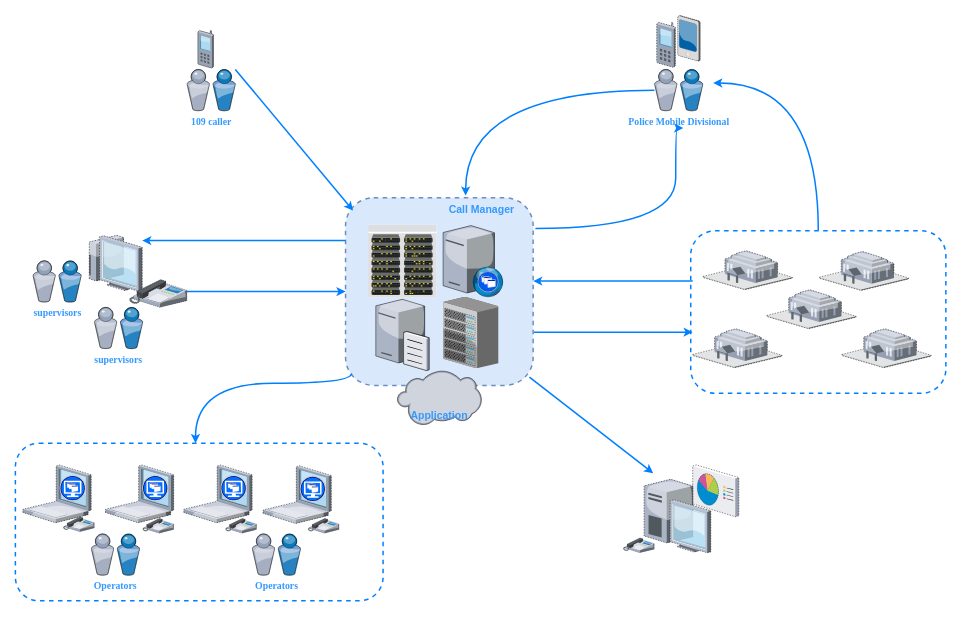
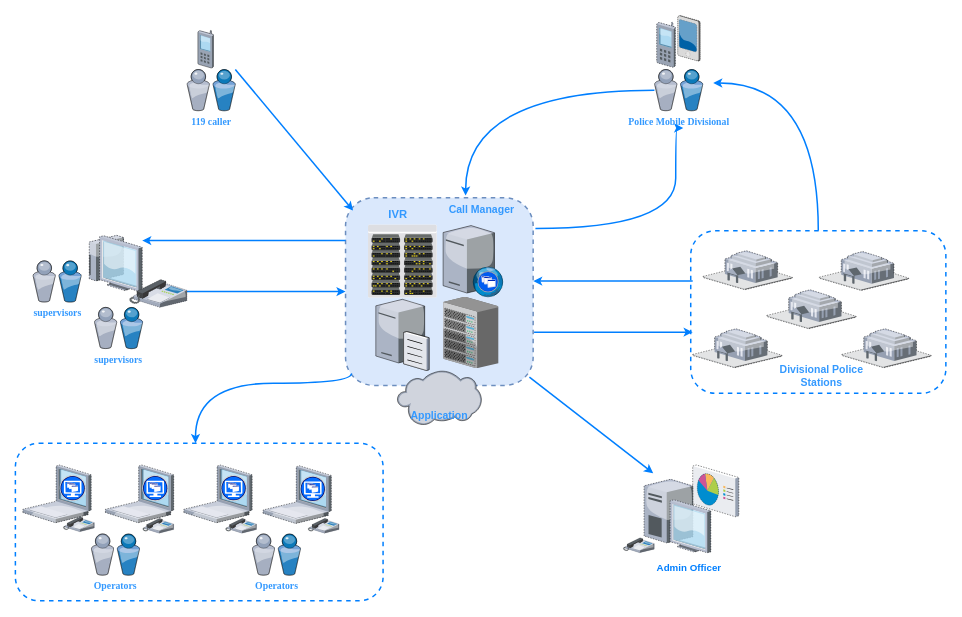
  <mxCell id="0" />
  <mxCell id="1" parent="0" />
  <mxCell id="2" value="" style="whiteSpace=wrap;html=1;aspect=fixed;dashed=1;strokeWidth=2;fillColor=#dae8fc;strokeColor=#6c8ebf;rounded=1;" vertex="1" parent="1"><mxGeometry x="460" y="263" width="250" height="250" as="geometry" /></mxCell>
  <mxCell id="3" value="" style="rounded=1;whiteSpace=wrap;html=1;dashed=1;strokeWidth=2;strokeColor=#007FFF;" vertex="1" parent="1"><mxGeometry x="20" y="590" width="490" height="210" as="geometry" /></mxCell>
  <mxCell id="4" style="edgeStyle=orthogonalEdgeStyle;curved=1;sketch=0;orthogonalLoop=1;jettySize=auto;html=1;strokeColor=#007FFF;strokeWidth=2;" edge="1" parent="1" source="5"><mxGeometry relative="1" as="geometry"><mxPoint x="950" y="110" as="targetPoint" /><Array as="points"><mxPoint x="1090" y="110" /></Array></mxGeometry></mxCell>
  <mxCell id="5" value="" style="rounded=1;whiteSpace=wrap;html=1;dashed=1;strokeWidth=2;strokeColor=#007FFF;" vertex="1" parent="1"><mxGeometry x="920" y="307" width="340" height="216.5" as="geometry" /></mxCell>
  <mxCell id="6" style="edgeStyle=orthogonalEdgeStyle;orthogonalLoop=1;jettySize=auto;html=1;curved=1;strokeWidth=2;exitX=1.012;exitY=0.164;exitDx=0;exitDy=0;exitPerimeter=0;strokeColor=#007FFF;" edge="1" parent="1" source="2"><mxGeometry relative="1" as="geometry"><mxPoint x="910" y="170" as="targetPoint" /><Array as="points"><mxPoint x="900" y="304" /><mxPoint x="900" y="170" /></Array></mxGeometry></mxCell>
  <mxCell id="7" style="edgeStyle=orthogonalEdgeStyle;curved=1;orthogonalLoop=1;jettySize=auto;html=1;strokeWidth=2;strokeColor=#007FFF;" edge="1" parent="1" source="2" target="30"><mxGeometry relative="1" as="geometry"><Array as="points"><mxPoint x="290" y="320" /><mxPoint x="290" y="320" /></Array></mxGeometry></mxCell>
  <mxCell id="8" style="edgeStyle=orthogonalEdgeStyle;curved=1;orthogonalLoop=1;jettySize=auto;html=1;strokeWidth=2;strokeColor=#007FFF;exitX=0.032;exitY=0.936;exitDx=0;exitDy=0;exitPerimeter=0;" edge="1" parent="1" source="2"><mxGeometry relative="1" as="geometry"><mxPoint x="260" y="590" as="targetPoint" /><Array as="points"><mxPoint x="468" y="510" /><mxPoint x="260" y="510" /></Array></mxGeometry></mxCell>
  <mxCell id="9" value="" style="verticalLabelPosition=bottom;aspect=fixed;html=1;verticalAlign=top;strokeColor=none;shape=mxgraph.citrix.file_server;rounded=0;shadow=0;comic=0;fontFamily=Verdana;" parent="1" vertex="1"><mxGeometry x="500.31" y="396" width="71" height="97" as="geometry" /></mxCell>
  <mxCell id="10" value="&lt;font color=&quot;#3399ff&quot; style=&quot;font-size: 13px&quot;&gt;&lt;b&gt;Operators&lt;/b&gt;&lt;/font&gt;" style="verticalLabelPosition=bottom;aspect=fixed;html=1;verticalAlign=top;strokeColor=none;shape=mxgraph.citrix.users;rounded=0;shadow=0;comic=0;fontFamily=Verdana;" parent="1" vertex="1"><mxGeometry x="121" y="711" width="64.5" height="55" as="geometry" /></mxCell>
  <mxCell id="11" value="&lt;font color=&quot;#3399ff&quot; size=&quot;1&quot;&gt;&lt;b style=&quot;font-size: 13px&quot;&gt;supervisors&lt;/b&gt;&lt;/font&gt;" style="verticalLabelPosition=bottom;aspect=fixed;html=1;verticalAlign=top;strokeColor=none;shape=mxgraph.citrix.users;rounded=0;shadow=0;comic=0;fontFamily=Verdana;" parent="1" vertex="1"><mxGeometry x="43.25" y="347" width="64.5" height="55" as="geometry" /></mxCell>
  <mxCell id="12" value="" style="verticalLabelPosition=bottom;aspect=fixed;html=1;verticalAlign=top;strokeColor=none;align=center;outlineConnect=0;shape=mxgraph.citrix.cell_phone;" vertex="1" parent="1"><mxGeometry x="263.08" y="40" width="20.83" height="50" as="geometry" /></mxCell>
  <mxCell id="13" value="" style="verticalLabelPosition=bottom;aspect=fixed;html=1;verticalAlign=top;strokeColor=none;align=center;outlineConnect=0;shape=mxgraph.citrix.datacenter;" vertex="1" parent="1"><mxGeometry x="490" y="299" width="91.61" height="97" as="geometry" /></mxCell>
  <mxCell id="14" value="" style="verticalLabelPosition=bottom;aspect=fixed;html=1;verticalAlign=top;strokeColor=none;align=center;outlineConnect=0;shape=mxgraph.citrix.xenapp_web;" vertex="1" parent="1"><mxGeometry x="590" y="300" width="80.22" height="95" as="geometry" /></mxCell>
  <mxCell id="15" value="&lt;font color=&quot;#3399ff&quot; style=&quot;font-size: 14px&quot;&gt;&lt;b&gt;Call Manager&lt;/b&gt;&lt;/font&gt;" style="text;html=1;strokeColor=none;fillColor=none;align=center;verticalAlign=middle;whiteSpace=wrap;rounded=0;" vertex="1" parent="1"><mxGeometry x="592.72" y="268.5" width="97.28" height="20" as="geometry" /></mxCell>
+ <mxCell id="16" value="&lt;b&gt;&lt;font style=&quot;font-size: 15px&quot; color=&quot;#3399ff&quot;&gt;IVR&lt;/font&gt;&lt;/b&gt;" style="text;html=1;strokeColor=none;fillColor=none;align=center;verticalAlign=middle;whiteSpace=wrap;rounded=0;" vertex="1" parent="1"><mxGeometry x="510" y="273.5" width="40" height="20" as="geometry" /></mxCell>
  <mxCell id="17" value="" style="verticalLabelPosition=bottom;aspect=fixed;html=1;verticalAlign=top;strokeColor=none;align=center;outlineConnect=0;shape=mxgraph.citrix.cloud;" vertex="1" parent="1"><mxGeometry x="528.75" y="493" width="112.5" height="73.42" as="geometry" /></mxCell>
  <mxCell id="18" value="&lt;b&gt;&lt;font style=&quot;font-size: 14px&quot; color=&quot;#3399ff&quot;&gt;Application&lt;/font&gt;&lt;/b&gt;" style="text;html=1;strokeColor=none;fillColor=none;align=center;verticalAlign=middle;whiteSpace=wrap;rounded=0;" vertex="1" parent="1"><mxGeometry x="565" y="543" width="40" height="20" as="geometry" /></mxCell>
- <mxCell id="19" value="&lt;font color=&quot;#3399ff&quot;&gt;&lt;span style=&quot;font-size: 13px&quot;&gt;&lt;b&gt;109 caller&lt;/b&gt;&lt;/span&gt;&lt;/font&gt;" style="verticalLabelPosition=bottom;aspect=fixed;html=1;verticalAlign=top;strokeColor=none;shape=mxgraph.citrix.users;rounded=0;shadow=0;comic=0;fontFamily=Verdana;" vertex="1" parent="1"><mxGeometry x="248.58" y="92" width="64.5" height="55" as="geometry" /></mxCell>
+ <mxCell id="19" value="&lt;font color=&quot;#3399ff&quot;&gt;&lt;span style=&quot;font-size: 13px&quot;&gt;&lt;b&gt;119 caller&lt;/b&gt;&lt;/span&gt;&lt;/font&gt;" style="verticalLabelPosition=bottom;aspect=fixed;html=1;verticalAlign=top;strokeColor=none;shape=mxgraph.citrix.users;rounded=0;shadow=0;comic=0;fontFamily=Verdana;" vertex="1" parent="1"><mxGeometry x="248.58" y="92" width="64.5" height="55" as="geometry" /></mxCell>
  <mxCell id="20" value="" style="verticalLabelPosition=bottom;aspect=fixed;html=1;verticalAlign=top;strokeColor=none;align=center;outlineConnect=0;shape=mxgraph.citrix.xenclient;dashed=1;" vertex="1" parent="1"><mxGeometry x="30" y="619" width="91" height="77" as="geometry" /></mxCell>
  <mxCell id="21" value="" style="verticalLabelPosition=bottom;aspect=fixed;html=1;verticalAlign=top;strokeColor=none;align=center;outlineConnect=0;shape=mxgraph.citrix.xenclient;dashed=1;" vertex="1" parent="1"><mxGeometry x="140" y="619" width="91" height="77" as="geometry" /></mxCell>
  <mxCell id="22" value="" style="verticalLabelPosition=bottom;aspect=fixed;html=1;verticalAlign=top;strokeColor=none;align=center;outlineConnect=0;shape=mxgraph.citrix.xenclient;dashed=1;" vertex="1" parent="1"><mxGeometry x="244.5" y="619" width="91" height="77" as="geometry" /></mxCell>
  <mxCell id="23" value="" style="verticalLabelPosition=bottom;aspect=fixed;html=1;verticalAlign=top;strokeColor=none;align=center;outlineConnect=0;shape=mxgraph.citrix.xenclient;dashed=1;" vertex="1" parent="1"><mxGeometry x="350" y="620" width="91" height="77" as="geometry" /></mxCell>
  <mxCell id="24" value="&lt;font color=&quot;#3399ff&quot; size=&quot;1&quot;&gt;&lt;b style=&quot;font-size: 13px&quot;&gt;Operators&lt;/b&gt;&lt;/font&gt;" style="verticalLabelPosition=bottom;aspect=fixed;html=1;verticalAlign=top;strokeColor=none;shape=mxgraph.citrix.users;rounded=0;shadow=0;comic=0;fontFamily=Verdana;" vertex="1" parent="1"><mxGeometry x="335.5" y="711" width="64.5" height="55" as="geometry" /></mxCell>
  <mxCell id="25" value="" style="verticalLabelPosition=bottom;aspect=fixed;html=1;verticalAlign=top;strokeColor=none;align=center;outlineConnect=0;shape=mxgraph.citrix.government;dashed=1;" vertex="1" parent="1"><mxGeometry x="936.38" y="333.5" width="119" height="52" as="geometry" /></mxCell>
  <mxCell id="26" value="" style="verticalLabelPosition=bottom;aspect=fixed;html=1;verticalAlign=top;strokeColor=none;align=center;outlineConnect=0;shape=mxgraph.citrix.government;dashed=1;" vertex="1" parent="1"><mxGeometry x="1021.38" y="385.5" width="119" height="52" as="geometry" /></mxCell>
  <mxCell id="27" value="" style="verticalLabelPosition=bottom;aspect=fixed;html=1;verticalAlign=top;strokeColor=none;align=center;outlineConnect=0;shape=mxgraph.citrix.government;dashed=1;" vertex="1" parent="1"><mxGeometry x="1091.38" y="334.5" width="119" height="52" as="geometry" /></mxCell>
  <mxCell id="28" value="" style="verticalLabelPosition=bottom;aspect=fixed;html=1;verticalAlign=top;strokeColor=none;align=center;outlineConnect=0;shape=mxgraph.citrix.government;dashed=1;" vertex="1" parent="1"><mxGeometry x="922.63" y="437.5" width="119" height="52" as="geometry" /></mxCell>
  <mxCell id="29" value="" style="verticalLabelPosition=bottom;aspect=fixed;html=1;verticalAlign=top;strokeColor=none;align=center;outlineConnect=0;shape=mxgraph.citrix.government;dashed=1;" vertex="1" parent="1"><mxGeometry x="1121.38" y="437.5" width="119" height="52" as="geometry" /></mxCell>
  <mxCell id="30" value="" style="verticalLabelPosition=bottom;aspect=fixed;html=1;verticalAlign=top;strokeColor=none;align=center;outlineConnect=0;shape=mxgraph.citrix.thin_client;dashed=1;" vertex="1" parent="1"><mxGeometry x="114.5" y="313" width="74.5" height="74.5" as="geometry" /></mxCell>
  <mxCell id="31" value="&lt;font color=&quot;#3399ff&quot; size=&quot;1&quot;&gt;&lt;b style=&quot;font-size: 13px&quot;&gt;supervisors&lt;/b&gt;&lt;/font&gt;" style="verticalLabelPosition=bottom;aspect=fixed;html=1;verticalAlign=top;strokeColor=none;shape=mxgraph.citrix.users;rounded=0;shadow=0;comic=0;fontFamily=Verdana;" vertex="1" parent="1"><mxGeometry x="125.15" y="409" width="64.5" height="55" as="geometry" /></mxCell>
+ <mxCell id="32" value="&lt;font color=&quot;#3399ff&quot; size=&quot;1&quot;&gt;&lt;b style=&quot;font-size: 14px&quot;&gt;Divisional Police Stations&lt;/b&gt;&lt;/font&gt;" style="text;html=1;strokeColor=none;fillColor=none;align=center;verticalAlign=middle;whiteSpace=wrap;rounded=0;dashed=1;" vertex="1" parent="1"><mxGeometry x="1021.38" y="489.5" width="147.25" height="20" as="geometry" /></mxCell>
  <mxCell id="33" value="" style="verticalLabelPosition=bottom;aspect=fixed;html=1;verticalAlign=top;strokeColor=none;align=center;outlineConnect=0;shape=mxgraph.citrix.ip_phone;dashed=1;" vertex="1" parent="1"><mxGeometry x="830" y="716" width="41.35" height="20" as="geometry" /></mxCell>
  <mxCell id="34" value="" style="verticalLabelPosition=bottom;aspect=fixed;html=1;verticalAlign=top;strokeColor=none;align=center;outlineConnect=0;shape=mxgraph.citrix.ip_phone;dashed=1;" vertex="1" parent="1"><mxGeometry x="189.65" y="690" width="41.35" height="20" as="geometry" /></mxCell>
  <mxCell id="35" value="" style="verticalLabelPosition=bottom;aspect=fixed;html=1;verticalAlign=top;strokeColor=none;align=center;outlineConnect=0;shape=mxgraph.citrix.ip_phone;dashed=1;" vertex="1" parent="1"><mxGeometry x="300" y="690" width="41.35" height="20" as="geometry" /></mxCell>
  <mxCell id="36" value="" style="verticalLabelPosition=bottom;aspect=fixed;html=1;verticalAlign=top;strokeColor=none;align=center;outlineConnect=0;shape=mxgraph.citrix.ip_phone;dashed=1;" vertex="1" parent="1"><mxGeometry x="410" y="690" width="41.35" height="20" as="geometry" /></mxCell>
  <mxCell id="37" style="edgeStyle=orthogonalEdgeStyle;curved=1;orthogonalLoop=1;jettySize=auto;html=1;entryX=0;entryY=0.5;entryDx=0;entryDy=0;strokeWidth=2;strokeColor=#007FFF;" edge="1" parent="1" source="38" target="2"><mxGeometry relative="1" as="geometry"><Array as="points"><mxPoint x="300" y="388" /><mxPoint x="300" y="388" /></Array></mxGeometry></mxCell>
  <mxCell id="38" value="" style="verticalLabelPosition=bottom;aspect=fixed;html=1;verticalAlign=top;strokeColor=none;align=center;outlineConnect=0;shape=mxgraph.citrix.ip_phone;dashed=1;" vertex="1" parent="1"><mxGeometry x="172.08" y="372" width="76.5" height="37" as="geometry" /></mxCell>
  <mxCell id="39" value="" style="verticalLabelPosition=bottom;aspect=fixed;html=1;verticalAlign=top;strokeColor=none;align=center;outlineConnect=0;shape=mxgraph.citrix.chassis;dashed=1;" vertex="1" parent="1"><mxGeometry x="590" y="395" width="73.59" height="95" as="geometry" /></mxCell>
  <mxCell id="40" style="edgeStyle=orthogonalEdgeStyle;curved=1;rounded=0;orthogonalLoop=1;jettySize=auto;html=1;strokeWidth=2;strokeColor=#007FFF;" edge="1" parent="1" source="41"><mxGeometry relative="1" as="geometry"><mxPoint x="620" y="260" as="targetPoint" /></mxGeometry></mxCell>
  <mxCell id="41" value="&lt;font color=&quot;#3399ff&quot;&gt;&lt;span style=&quot;font-size: 13px&quot;&gt;&lt;b&gt;Police Mobile Divisional&lt;/b&gt;&lt;/span&gt;&lt;/font&gt;" style="verticalLabelPosition=bottom;aspect=fixed;html=1;verticalAlign=top;strokeColor=none;shape=mxgraph.citrix.users;rounded=0;shadow=0;comic=0;fontFamily=Verdana;" vertex="1" parent="1"><mxGeometry x="871.62" y="92" width="64.5" height="55" as="geometry" /></mxCell>
  <mxCell id="42" value="" style="verticalLabelPosition=bottom;aspect=fixed;html=1;verticalAlign=top;strokeColor=none;align=center;outlineConnect=0;shape=mxgraph.citrix.reporting;dashed=1;" vertex="1" parent="1"><mxGeometry x="922.63" y="619" width="61.5" height="69" as="geometry" /></mxCell>
  <mxCell id="43" value="" style="verticalLabelPosition=bottom;aspect=fixed;html=1;verticalAlign=top;strokeColor=none;align=center;outlineConnect=0;shape=mxgraph.citrix.pda;dashed=1;" vertex="1" parent="1"><mxGeometry x="902.75" y="20" width="30" height="61" as="geometry" /></mxCell>
  <mxCell id="44" value="" style="verticalLabelPosition=bottom;aspect=fixed;html=1;verticalAlign=top;strokeColor=none;align=center;outlineConnect=0;shape=mxgraph.citrix.cell_phone;dashed=1;" vertex="1" parent="1"><mxGeometry x="874.5" y="29" width="25" height="60" as="geometry" /></mxCell>
  <mxCell id="45" value="" style="verticalLabelPosition=bottom;aspect=fixed;html=1;verticalAlign=top;strokeColor=none;align=center;outlineConnect=0;shape=mxgraph.citrix.desktop;dashed=1;" vertex="1" parent="1"><mxGeometry x="857.76" y="638" width="89" height="98" as="geometry" /></mxCell>
+ <mxCell id="46" value="&lt;font style=&quot;font-size: 13px&quot; color=&quot;#007fff&quot;&gt;&lt;b&gt;Admin Officer&lt;/b&gt;&lt;/font&gt;" style="text;html=1;strokeColor=none;fillColor=none;align=center;verticalAlign=middle;whiteSpace=wrap;rounded=0;dashed=1;" vertex="1" parent="1"><mxGeometry x="862.75" y="746" width="110" height="20" as="geometry" /></mxCell>
  <mxCell id="47" value="" style="verticalLabelPosition=bottom;aspect=fixed;html=1;verticalAlign=top;strokeColor=none;align=center;outlineConnect=0;shape=mxgraph.citrix.ip_phone;dashed=1;" vertex="1" parent="1"><mxGeometry x="83.8" y="688" width="41.35" height="20" as="geometry" /></mxCell>
  <mxCell id="48" value="" style="endArrow=classic;html=1;strokeWidth=2;exitX=0.98;exitY=0.956;exitDx=0;exitDy=0;exitPerimeter=0;strokeColor=#007FFF;" edge="1" parent="1" source="2"><mxGeometry width="50" height="50" relative="1" as="geometry"><mxPoint x="600" y="620" as="sourcePoint" /><mxPoint x="870" y="630" as="targetPoint" /></mxGeometry></mxCell>
  <mxCell id="49" value="" style="endArrow=classic;html=1;strokeWidth=2;entryX=0.04;entryY=0.068;entryDx=0;entryDy=0;entryPerimeter=0;strokeColor=#007FFF;" edge="1" parent="1" target="2"><mxGeometry width="50" height="50" relative="1" as="geometry"><mxPoint x="313.08" y="92" as="sourcePoint" /><mxPoint x="443.08" y="242" as="targetPoint" /></mxGeometry></mxCell>
  <mxCell id="50" style="edgeStyle=orthogonalEdgeStyle;curved=1;orthogonalLoop=1;jettySize=auto;html=1;entryX=0;entryY=0.5;entryDx=0;entryDy=0;strokeWidth=2;strokeColor=#007FFF;" edge="1" parent="1"><mxGeometry relative="1" as="geometry"><mxPoint x="711.21" y="442" as="sourcePoint" /><mxPoint x="922.63" y="442" as="targetPoint" /><Array as="points"><mxPoint x="762.63" y="442" /><mxPoint x="762.63" y="442" /></Array></mxGeometry></mxCell>
  <mxCell id="51" style="edgeStyle=orthogonalEdgeStyle;curved=1;orthogonalLoop=1;jettySize=auto;html=1;strokeWidth=2;strokeColor=#007FFF;" edge="1" parent="1"><mxGeometry relative="1" as="geometry"><mxPoint x="922.63" y="374" as="sourcePoint" /><mxPoint x="710" y="374" as="targetPoint" /><Array as="points"><mxPoint x="752.63" y="374" /><mxPoint x="752.63" y="374" /></Array></mxGeometry></mxCell>
